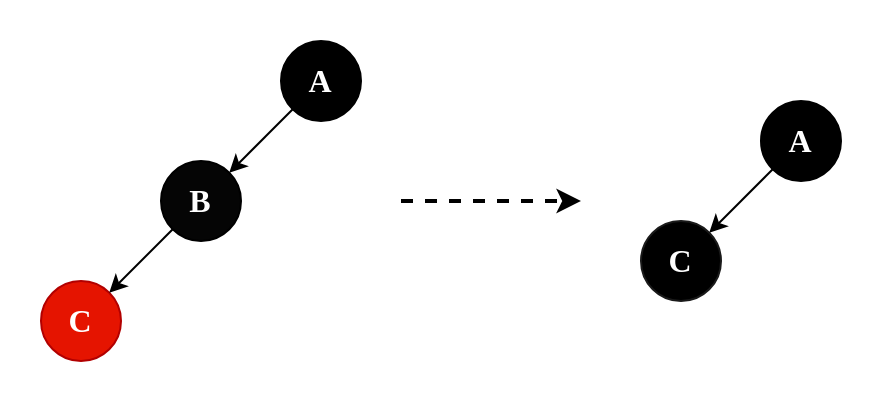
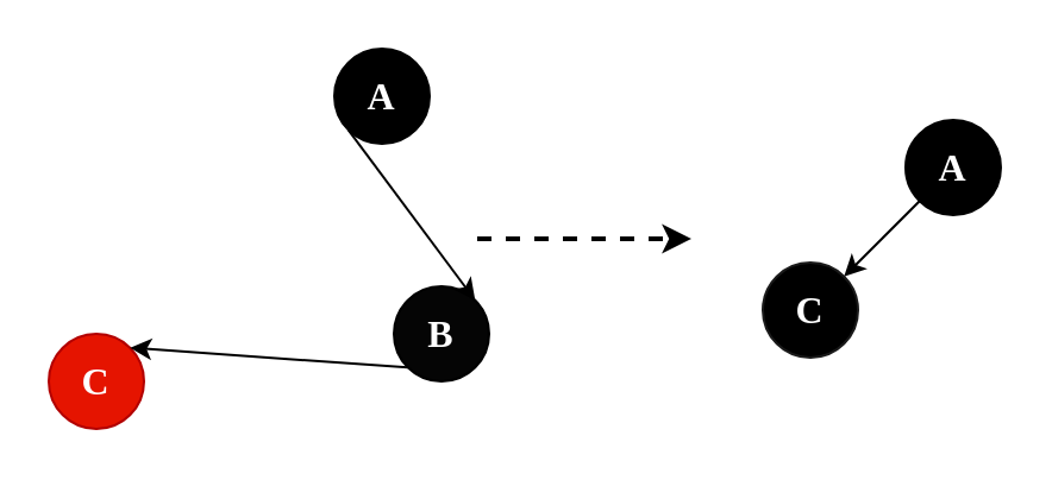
  <mxCell id="0" />
  <mxCell id="1" parent="0" />
  <mxCell id="2" value="&lt;b&gt;&lt;font color=&quot;#ffffff&quot; style=&quot;font-size: 16px;&quot; face=&quot;Verdana&quot;&gt;A&lt;/font&gt;&lt;/b&gt;" style="ellipse;whiteSpace=wrap;html=1;aspect=fixed;fillColor=#000000;" parent="1" vertex="1"><mxGeometry x="140" y="20" width="40" height="40" as="geometry" /></mxCell>
- <mxCell id="3" value="&lt;b&gt;&lt;font color=&quot;#ffffff&quot; style=&quot;font-size: 16px;&quot; face=&quot;Verdana&quot;&gt;B&lt;/font&gt;&lt;/b&gt;" style="ellipse;whiteSpace=wrap;html=1;aspect=fixed;fillColor=#050505;fontColor=#ffffff;strokeColor=#000000;" parent="1" vertex="1"><mxGeometry x="80" y="80" width="40" height="40" as="geometry" /></mxCell>
+ <mxCell id="3" value="&lt;b&gt;&lt;font color=&quot;#ffffff&quot; style=&quot;font-size: 16px;&quot; face=&quot;Verdana&quot;&gt;B&lt;/font&gt;&lt;/b&gt;" style="ellipse;whiteSpace=wrap;html=1;aspect=fixed;fillColor=#050505;fontColor=#ffffff;strokeColor=#000000;" parent="1" vertex="1"><mxGeometry x="165" y="120" width="40" height="40" as="geometry" /></mxCell>
  <mxCell id="4" value="&lt;b&gt;&lt;font color=&quot;#ffffff&quot; style=&quot;font-size: 16px;&quot; face=&quot;Verdana&quot;&gt;C&lt;/font&gt;&lt;/b&gt;" style="ellipse;whiteSpace=wrap;html=1;aspect=fixed;fillColor=#e51400;fontColor=#ffffff;strokeColor=#B20000;" parent="1" vertex="1"><mxGeometry y="140" width="40" height="40" as="geometry" x="20" /></mxCell>
  <mxCell id="5" value="" style="endArrow=classic;html=1;rounded=0;exitX=0;exitY=1;exitDx=0;exitDy=0;entryX=1;entryY=0;entryDx=0;entryDy=0;" parent="1" source="2" target="3" edge="1"><mxGeometry width="50" height="50" relative="1" as="geometry"><mxPoint x="160" y="150" as="sourcePoint" /><mxPoint x="210" y="100" as="targetPoint" /></mxGeometry></mxCell>
  <mxCell id="6" value="" style="endArrow=classic;html=1;rounded=0;exitX=0;exitY=1;exitDx=0;exitDy=0;entryX=1;entryY=0;entryDx=0;entryDy=0;" parent="1" source="3" target="4" edge="1"><mxGeometry width="50" height="50" relative="1" as="geometry"><mxPoint x="160" y="150" as="sourcePoint" /><mxPoint x="210" y="100" as="targetPoint" /></mxGeometry></mxCell>
  <mxCell id="7" value="" style="endArrow=classic;html=1;rounded=0;dashed=1;strokeWidth=2;" parent="1" edge="1"><mxGeometry width="50" height="50" relative="1" as="geometry"><mxPoint x="200" y="100" as="sourcePoint" /><mxPoint x="290" y="100" as="targetPoint" /></mxGeometry></mxCell>
  <mxCell id="8" value="&lt;b&gt;&lt;font color=&quot;#ffffff&quot; style=&quot;font-size: 16px;&quot; face=&quot;Verdana&quot;&gt;A&lt;/font&gt;&lt;/b&gt;" style="ellipse;whiteSpace=wrap;html=1;aspect=fixed;fillColor=#000000;" parent="1" vertex="1"><mxGeometry x="380" y="50" width="40" height="40" as="geometry" /></mxCell>
  <mxCell id="9" value="&lt;b&gt;&lt;font color=&quot;#ffffff&quot; style=&quot;font-size: 16px;&quot; face=&quot;Verdana&quot;&gt;C&lt;/font&gt;&lt;/b&gt;" style="ellipse;whiteSpace=wrap;html=1;aspect=fixed;fillColor=#000000;fontColor=#ffffff;strokeColor=#1A1A1A;" parent="1" vertex="1"><mxGeometry x="320" y="110" width="40" height="40" as="geometry" /></mxCell>
  <mxCell id="10" value="" style="endArrow=classic;html=1;rounded=0;exitX=0;exitY=1;exitDx=0;exitDy=0;entryX=1;entryY=0;entryDx=0;entryDy=0;" parent="1" source="8" target="9" edge="1"><mxGeometry width="50" height="50" relative="1" as="geometry"><mxPoint x="400" y="180" as="sourcePoint" /><mxPoint x="450" y="130" as="targetPoint" /></mxGeometry></mxCell>
